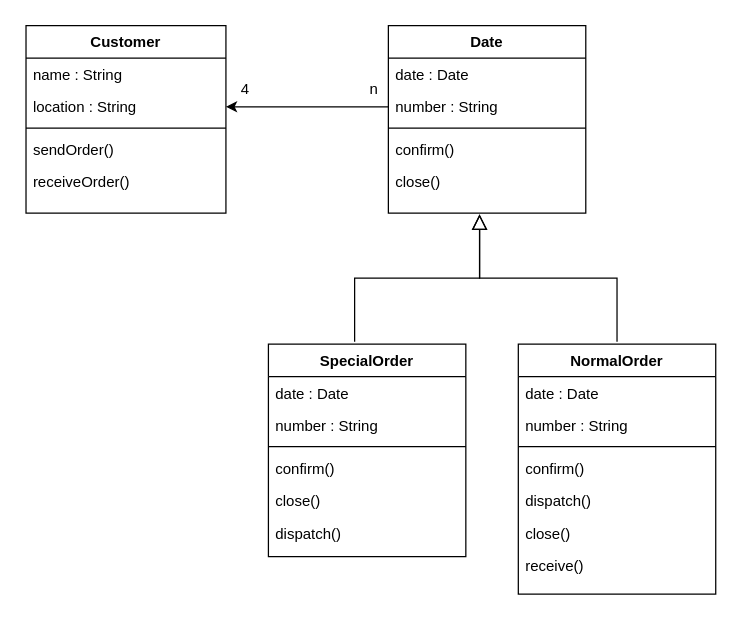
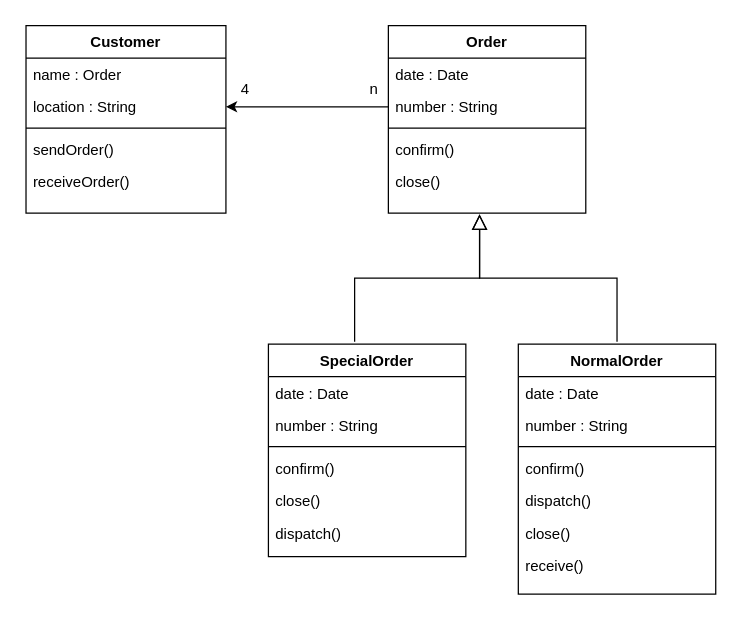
  <mxCell id="0" />
  <mxCell id="1" parent="0" />
  <mxCell id="2" value="" style="endArrow=block;endSize=10;endFill=0;shadow=0;strokeWidth=1;rounded=0;edgeStyle=elbowEdgeStyle;elbow=vertical;" parent="1" edge="1"><mxGeometry width="160" relative="1" as="geometry"><mxPoint x="283" y="273" as="sourcePoint" /><mxPoint x="383" y="171" as="targetPoint" /></mxGeometry></mxCell>
  <mxCell id="3" value="" style="endArrow=block;endSize=10;endFill=0;shadow=0;strokeWidth=1;rounded=0;edgeStyle=elbowEdgeStyle;elbow=vertical;" parent="1" edge="1"><mxGeometry width="160" relative="1" as="geometry"><mxPoint x="493" y="273" as="sourcePoint" /><mxPoint x="383" y="171" as="targetPoint" /></mxGeometry></mxCell>
  <mxCell id="4" value="n" style="resizable=0;align=right;verticalAlign=bottom;labelBackgroundColor=none;fontSize=12;fillColor=#e1d5e7;" parent="1" connectable="0" vertex="1"><mxGeometry x="283" y="80" as="geometry"><mxPoint x="20" y="-1" as="offset" /></mxGeometry></mxCell>
- <mxCell id="5" value="Date" style="swimlane;fontStyle=1;align=center;verticalAlign=top;childLayout=stackLayout;horizontal=1;startSize=26;horizontalStack=0;resizeParent=1;resizeLast=0;collapsible=1;marginBottom=0;rounded=0;shadow=0;strokeWidth=1;" parent="1" vertex="1"><mxGeometry x="310" y="20" width="158" height="150" as="geometry"><mxRectangle x="550" y="140" width="160" height="26" as="alternateBounds" /></mxGeometry></mxCell>
+ <mxCell id="5" value="Order" style="swimlane;fontStyle=1;align=center;verticalAlign=top;childLayout=stackLayout;horizontal=1;startSize=26;horizontalStack=0;resizeParent=1;resizeLast=0;collapsible=1;marginBottom=0;rounded=0;shadow=0;strokeWidth=1;" parent="1" vertex="1"><mxGeometry x="310" y="20" width="158" height="150" as="geometry"><mxRectangle x="550" y="140" width="160" height="26" as="alternateBounds" /></mxGeometry></mxCell>
  <mxCell id="6" value="date : Date" style="text;align=left;verticalAlign=top;spacingLeft=4;spacingRight=4;overflow=hidden;rotatable=0;points=[[0,0.5],[1,0.5]];portConstraint=eastwest;" parent="5" vertex="1"><mxGeometry y="26" width="158" height="26" as="geometry" /></mxCell>
  <mxCell id="7" value="number : String" style="text;align=left;verticalAlign=top;spacingLeft=4;spacingRight=4;overflow=hidden;rotatable=0;points=[[0,0.5],[1,0.5]];portConstraint=eastwest;rounded=0;shadow=0;html=0;" parent="5" vertex="1"><mxGeometry y="52" width="158" height="26" as="geometry" /></mxCell>
  <mxCell id="8" value="" style="line;html=1;strokeWidth=1;align=left;verticalAlign=middle;spacingTop=-1;spacingLeft=3;spacingRight=3;rotatable=0;labelPosition=right;points=[];portConstraint=eastwest;" parent="5" vertex="1"><mxGeometry y="78" width="158" height="8" as="geometry" /></mxCell>
  <mxCell id="9" value="confirm()" style="text;align=left;verticalAlign=top;spacingLeft=4;spacingRight=4;overflow=hidden;rotatable=0;points=[[0,0.5],[1,0.5]];portConstraint=eastwest;" parent="5" vertex="1"><mxGeometry y="86" width="158" height="26" as="geometry" /></mxCell>
  <mxCell id="10" value="close()" style="text;align=left;verticalAlign=top;spacingLeft=4;spacingRight=4;overflow=hidden;rotatable=0;points=[[0,0.5],[1,0.5]];portConstraint=eastwest;" parent="5" vertex="1"><mxGeometry y="112" width="158" height="26" as="geometry" /></mxCell>
  <mxCell id="11" value="Customer" style="swimlane;fontStyle=1;align=center;verticalAlign=top;childLayout=stackLayout;horizontal=1;startSize=26;horizontalStack=0;resizeParent=1;resizeLast=0;collapsible=1;marginBottom=0;rounded=0;shadow=0;strokeWidth=1;" parent="1" vertex="1"><mxGeometry x="20" y="20" width="160" height="150" as="geometry"><mxRectangle x="230" y="140" width="160" height="26" as="alternateBounds" /></mxGeometry></mxCell>
- <mxCell id="12" value="name : String" style="text;align=left;verticalAlign=top;spacingLeft=4;spacingRight=4;overflow=hidden;rotatable=0;points=[[0,0.5],[1,0.5]];portConstraint=eastwest;" parent="11" vertex="1"><mxGeometry y="26" width="160" height="26" as="geometry" /></mxCell>
+ <mxCell id="12" value="name : Order" style="text;align=left;verticalAlign=top;spacingLeft=4;spacingRight=4;overflow=hidden;rotatable=0;points=[[0,0.5],[1,0.5]];portConstraint=eastwest;" parent="11" vertex="1"><mxGeometry y="26" width="160" height="26" as="geometry" /></mxCell>
  <mxCell id="13" value="location : String" style="text;align=left;verticalAlign=top;spacingLeft=4;spacingRight=4;overflow=hidden;rotatable=0;points=[[0,0.5],[1,0.5]];portConstraint=eastwest;rounded=0;shadow=0;html=0;" parent="11" vertex="1"><mxGeometry y="52" width="160" height="26" as="geometry" /></mxCell>
  <mxCell id="14" value="" style="line;html=1;strokeWidth=1;align=left;verticalAlign=middle;spacingTop=-1;spacingLeft=3;spacingRight=3;rotatable=0;labelPosition=right;points=[];portConstraint=eastwest;" parent="11" vertex="1"><mxGeometry y="78" width="160" height="8" as="geometry" /></mxCell>
  <mxCell id="15" value="sendOrder()" style="text;align=left;verticalAlign=top;spacingLeft=4;spacingRight=4;overflow=hidden;rotatable=0;points=[[0,0.5],[1,0.5]];portConstraint=eastwest;" parent="11" vertex="1"><mxGeometry y="86" width="160" height="26" as="geometry" /></mxCell>
  <mxCell id="16" value="receiveOrder()" style="text;align=left;verticalAlign=top;spacingLeft=4;spacingRight=4;overflow=hidden;rotatable=0;points=[[0,0.5],[1,0.5]];portConstraint=eastwest;" parent="11" vertex="1"><mxGeometry y="112" width="160" height="26" as="geometry" /></mxCell>
  <mxCell id="17" value="" style="endArrow=classic;html=1;entryX=1;entryY=0.5;entryDx=0;entryDy=0;exitX=0;exitY=0.5;exitDx=0;exitDy=0;" parent="1" source="7" target="13" edge="1"><mxGeometry width="50" height="50" relative="1" as="geometry"><mxPoint x="290" y="102" as="sourcePoint" /><mxPoint x="180" y="102.004" as="targetPoint" /></mxGeometry></mxCell>
  <mxCell id="18" value="4" style="resizable=0;align=right;verticalAlign=bottom;labelBackgroundColor=none;fontSize=12;" parent="1" connectable="0" vertex="1"><mxGeometry x="180" y="80" as="geometry"><mxPoint x="20" y="-1" as="offset" /></mxGeometry></mxCell>
  <mxCell id="19" value="SpecialOrder" style="swimlane;fontStyle=1;align=center;verticalAlign=top;childLayout=stackLayout;horizontal=1;startSize=26;horizontalStack=0;resizeParent=1;resizeLast=0;collapsible=1;marginBottom=0;rounded=0;shadow=0;strokeWidth=1;" parent="1" vertex="1"><mxGeometry x="214" y="275" width="158" height="170" as="geometry"><mxRectangle x="410" y="440" width="160" height="26" as="alternateBounds" /></mxGeometry></mxCell>
  <mxCell id="20" value="date : Date" style="text;align=left;verticalAlign=top;spacingLeft=4;spacingRight=4;overflow=hidden;rotatable=0;points=[[0,0.5],[1,0.5]];portConstraint=eastwest;" parent="19" vertex="1"><mxGeometry y="26" width="158" height="26" as="geometry" /></mxCell>
  <mxCell id="21" value="number : String" style="text;align=left;verticalAlign=top;spacingLeft=4;spacingRight=4;overflow=hidden;rotatable=0;points=[[0,0.5],[1,0.5]];portConstraint=eastwest;rounded=0;shadow=0;html=0;" parent="19" vertex="1"><mxGeometry y="52" width="158" height="26" as="geometry" /></mxCell>
  <mxCell id="22" value="" style="line;html=1;strokeWidth=1;align=left;verticalAlign=middle;spacingTop=-1;spacingLeft=3;spacingRight=3;rotatable=0;labelPosition=right;points=[];portConstraint=eastwest;" parent="19" vertex="1"><mxGeometry y="78" width="158" height="8" as="geometry" /></mxCell>
  <mxCell id="23" value="confirm()" style="text;align=left;verticalAlign=top;spacingLeft=4;spacingRight=4;overflow=hidden;rotatable=0;points=[[0,0.5],[1,0.5]];portConstraint=eastwest;" parent="19" vertex="1"><mxGeometry y="86" width="158" height="26" as="geometry" /></mxCell>
  <mxCell id="24" value="close()" style="text;align=left;verticalAlign=top;spacingLeft=4;spacingRight=4;overflow=hidden;rotatable=0;points=[[0,0.5],[1,0.5]];portConstraint=eastwest;" parent="19" vertex="1"><mxGeometry y="112" width="158" height="26" as="geometry" /></mxCell>
  <mxCell id="25" value="dispatch()" style="text;align=left;verticalAlign=top;spacingLeft=4;spacingRight=4;overflow=hidden;rotatable=0;points=[[0,0.5],[1,0.5]];portConstraint=eastwest;" parent="19" vertex="1"><mxGeometry y="138" width="158" height="26" as="geometry" /></mxCell>
  <mxCell id="26" value="NormalOrder" style="swimlane;fontStyle=1;align=center;verticalAlign=top;childLayout=stackLayout;horizontal=1;startSize=26;horizontalStack=0;resizeParent=1;resizeLast=0;collapsible=1;marginBottom=0;rounded=0;shadow=0;strokeWidth=1;" parent="1" vertex="1"><mxGeometry x="414" y="275" width="158" height="200" as="geometry"><mxRectangle x="550" y="140" width="160" height="26" as="alternateBounds" /></mxGeometry></mxCell>
  <mxCell id="27" value="date : Date" style="text;align=left;verticalAlign=top;spacingLeft=4;spacingRight=4;overflow=hidden;rotatable=0;points=[[0,0.5],[1,0.5]];portConstraint=eastwest;" parent="26" vertex="1"><mxGeometry y="26" width="158" height="26" as="geometry" /></mxCell>
  <mxCell id="28" value="number : String" style="text;align=left;verticalAlign=top;spacingLeft=4;spacingRight=4;overflow=hidden;rotatable=0;points=[[0,0.5],[1,0.5]];portConstraint=eastwest;rounded=0;shadow=0;html=0;" parent="26" vertex="1"><mxGeometry y="52" width="158" height="26" as="geometry" /></mxCell>
  <mxCell id="29" value="" style="line;html=1;strokeWidth=1;align=left;verticalAlign=middle;spacingTop=-1;spacingLeft=3;spacingRight=3;rotatable=0;labelPosition=right;points=[];portConstraint=eastwest;" parent="26" vertex="1"><mxGeometry y="78" width="158" height="8" as="geometry" /></mxCell>
  <mxCell id="30" value="confirm()" style="text;align=left;verticalAlign=top;spacingLeft=4;spacingRight=4;overflow=hidden;rotatable=0;points=[[0,0.5],[1,0.5]];portConstraint=eastwest;" parent="26" vertex="1"><mxGeometry y="86" width="158" height="26" as="geometry" /></mxCell>
  <mxCell id="31" value="dispatch()" style="text;align=left;verticalAlign=top;spacingLeft=4;spacingRight=4;overflow=hidden;rotatable=0;points=[[0,0.5],[1,0.5]];portConstraint=eastwest;" parent="26" vertex="1"><mxGeometry y="112" width="158" height="26" as="geometry" /></mxCell>
  <mxCell id="32" value="close()" style="text;align=left;verticalAlign=top;spacingLeft=4;spacingRight=4;overflow=hidden;rotatable=0;points=[[0,0.5],[1,0.5]];portConstraint=eastwest;" parent="26" vertex="1"><mxGeometry y="138" width="158" height="26" as="geometry" /></mxCell>
  <mxCell id="33" value="receive()" style="text;align=left;verticalAlign=top;spacingLeft=4;spacingRight=4;overflow=hidden;rotatable=0;points=[[0,0.5],[1,0.5]];portConstraint=eastwest;" parent="26" vertex="1"><mxGeometry y="164" width="158" height="26" as="geometry" /></mxCell>
